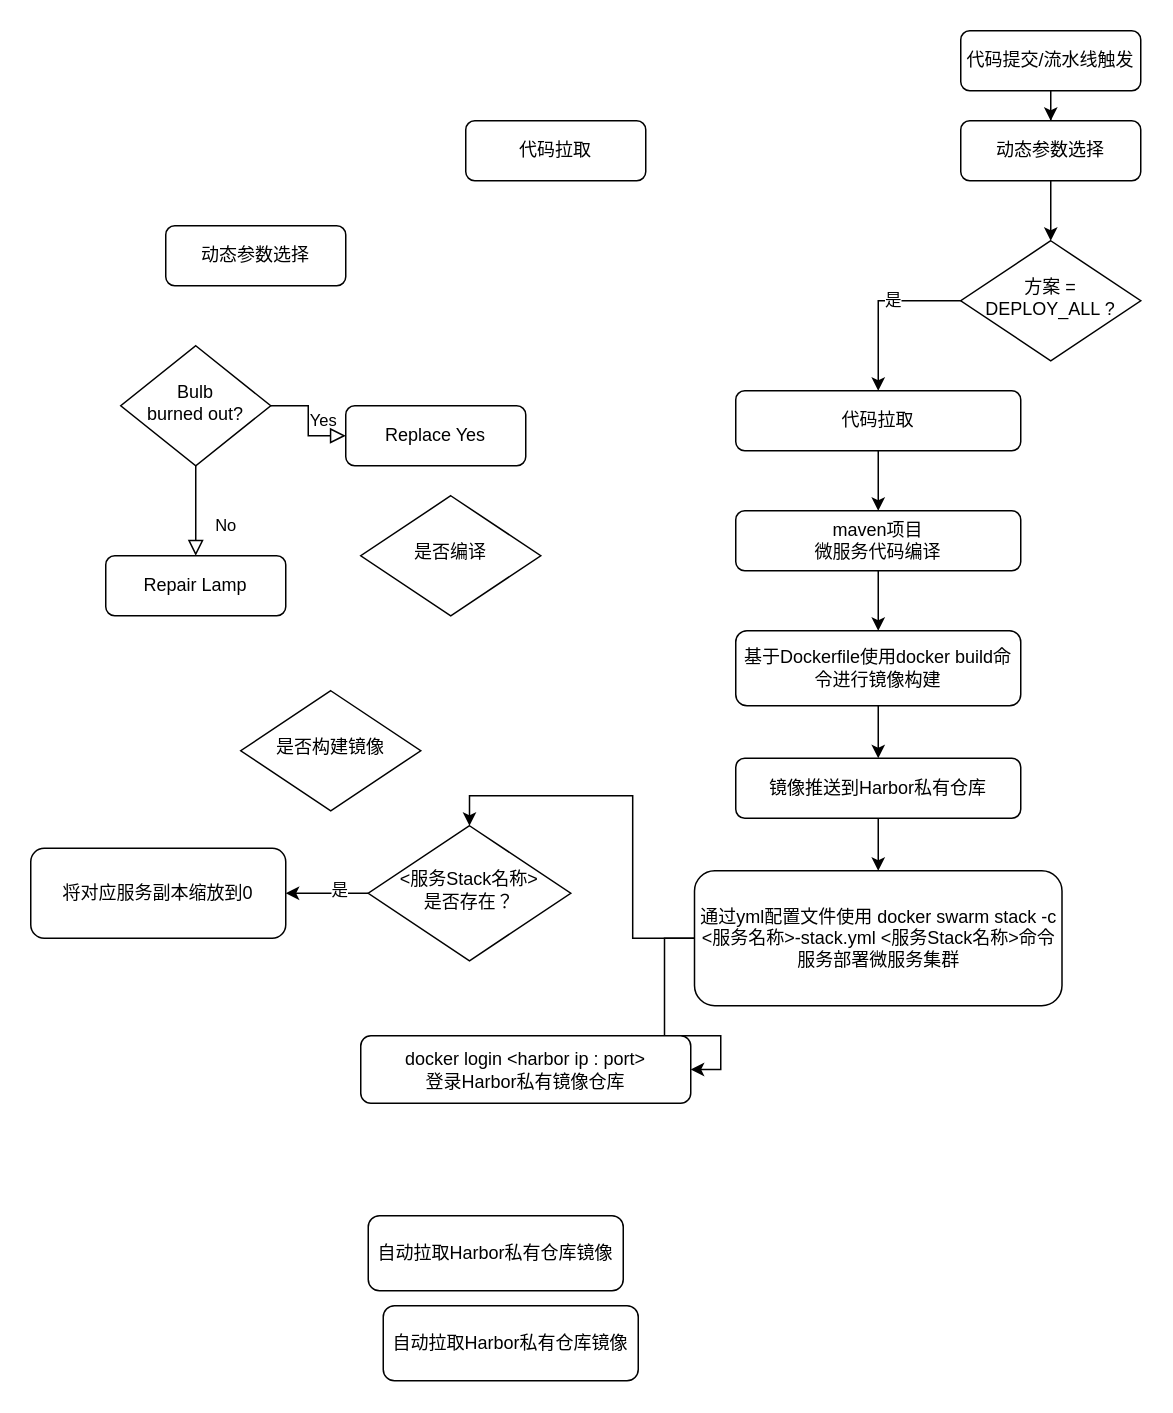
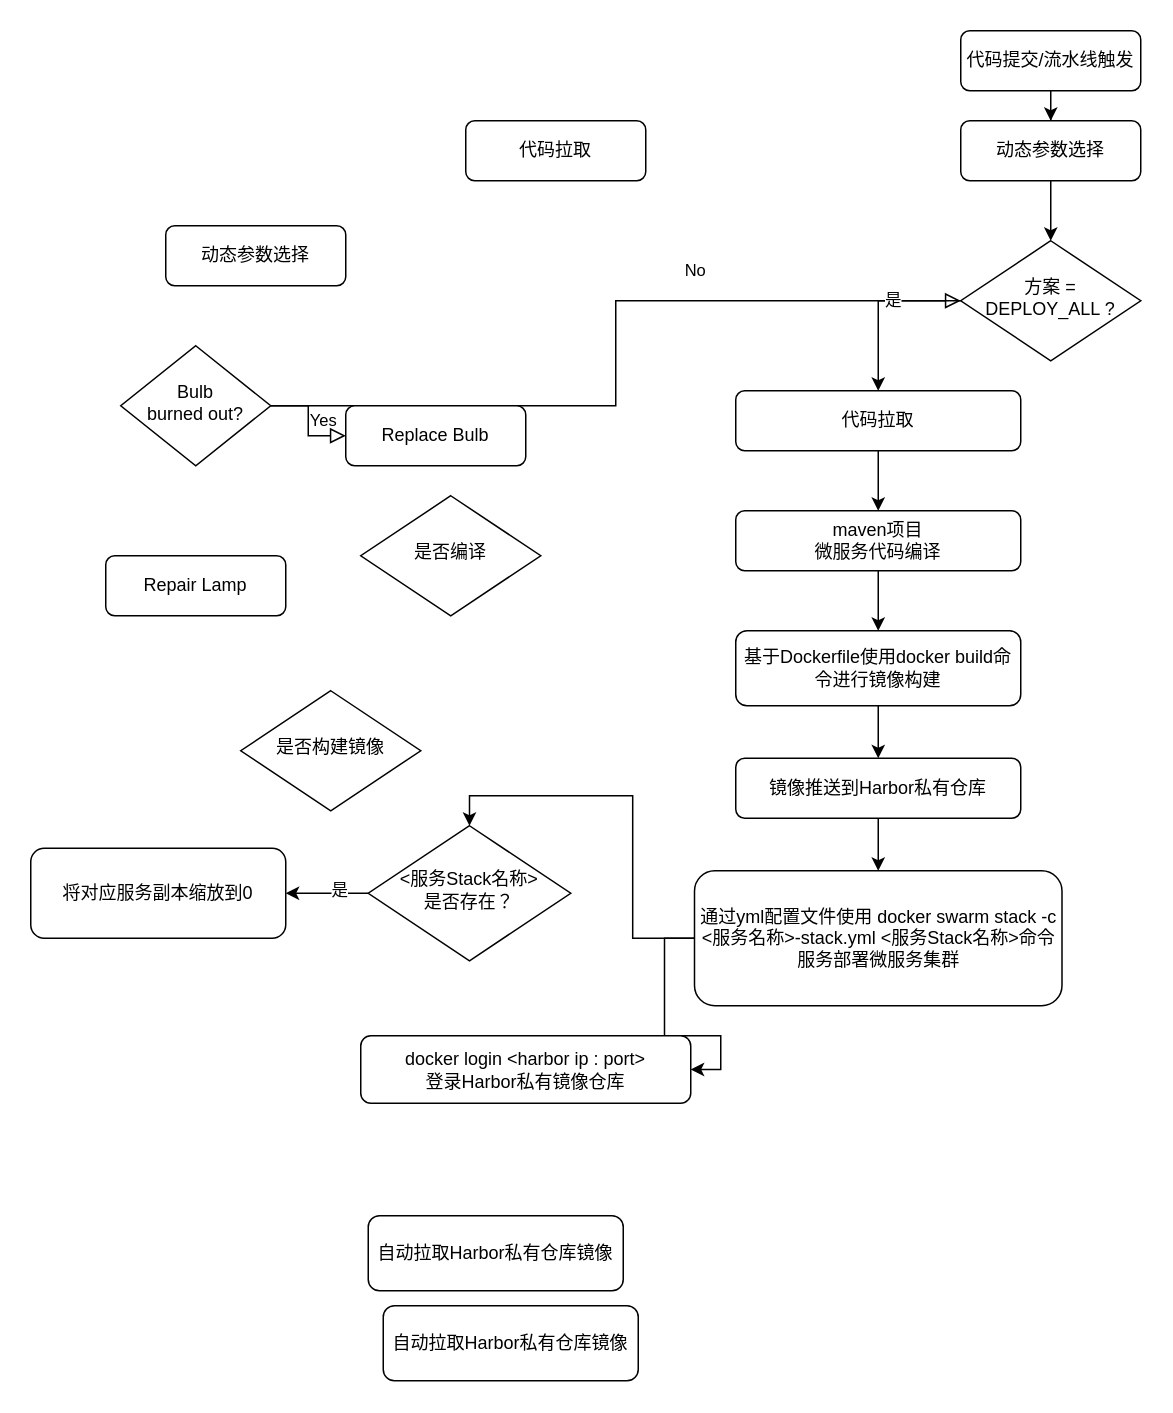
  <mxCell id="0" />
  <mxCell id="1" parent="0" />
  <mxCell id="2" value="代码提交/流水线触发" style="rounded=1;whiteSpace=wrap;html=1;fontSize=12;glass=0;strokeWidth=1;shadow=0;" parent="1" vertex="1"><mxGeometry x="640" y="20" width="120" height="40" as="geometry" /></mxCell>
- <mxCell id="3" value="No" style="rounded=0;html=1;jettySize=auto;orthogonalLoop=1;fontSize=11;endArrow=block;endFill=0;endSize=8;strokeWidth=1;shadow=0;labelBackgroundColor=none;edgeStyle=orthogonalEdgeStyle;" parent="1" source="5" target="6" edge="1"><mxGeometry x="0.333" y="20" relative="1" as="geometry"><mxPoint as="offset" /></mxGeometry></mxCell>
+ <mxCell id="3" value="No" style="rounded=0;html=1;jettySize=auto;orthogonalLoop=1;fontSize=11;endArrow=block;endFill=0;endSize=8;strokeWidth=1;shadow=0;labelBackgroundColor=none;edgeStyle=orthogonalEdgeStyle;" parent="1" source="5" target="16" edge="1"><mxGeometry x="0.333" y="20" relative="1" as="geometry"><mxPoint as="offset" /></mxGeometry></mxCell>
  <mxCell id="4" value="Yes" style="edgeStyle=orthogonalEdgeStyle;rounded=0;html=1;jettySize=auto;orthogonalLoop=1;fontSize=11;endArrow=block;endFill=0;endSize=8;strokeWidth=1;shadow=0;labelBackgroundColor=none;" parent="1" source="5" target="7" edge="1"><mxGeometry y="10" relative="1" as="geometry"><mxPoint as="offset" /></mxGeometry></mxCell>
  <mxCell id="5" value="Bulb&lt;br&gt;burned out?" style="rhombus;whiteSpace=wrap;html=1;shadow=0;fontFamily=Helvetica;fontSize=12;align=center;strokeWidth=1;spacing=6;spacingTop=-4;" parent="1" vertex="1"><mxGeometry x="80" y="230" width="100" height="80" as="geometry" /></mxCell>
  <mxCell id="6" value="Repair Lamp" style="rounded=1;whiteSpace=wrap;html=1;fontSize=12;glass=0;strokeWidth=1;shadow=0;" parent="1" vertex="1"><mxGeometry x="70" y="370" width="120" height="40" as="geometry" /></mxCell>
- <mxCell id="7" value="Replace Yes" style="rounded=1;whiteSpace=wrap;html=1;fontSize=12;glass=0;strokeWidth=1;shadow=0;" parent="1" vertex="1"><mxGeometry x="230" y="270" width="120" height="40" as="geometry" /></mxCell>
+ <mxCell id="7" value="Replace Bulb" style="rounded=1;whiteSpace=wrap;html=1;fontSize=12;glass=0;strokeWidth=1;shadow=0;" parent="1" vertex="1"><mxGeometry x="230" y="270" width="120" height="40" as="geometry" /></mxCell>
  <mxCell id="8" style="edgeStyle=orthogonalEdgeStyle;rounded=0;orthogonalLoop=1;jettySize=auto;html=1;" edge="1" parent="1" source="2" target="12"><mxGeometry relative="1" as="geometry"><mxPoint x="700" y="60" as="sourcePoint" /></mxGeometry></mxCell>
  <mxCell id="9" value="是否编译" style="rhombus;whiteSpace=wrap;html=1;shadow=0;fontFamily=Helvetica;fontSize=12;align=center;strokeWidth=1;spacing=6;spacingTop=-4;" vertex="1" parent="1"><mxGeometry x="240" y="330" width="120" height="80" as="geometry" /></mxCell>
  <mxCell id="10" value="是否构建镜像" style="rhombus;whiteSpace=wrap;html=1;shadow=0;fontFamily=Helvetica;fontSize=12;align=center;strokeWidth=1;spacing=6;spacingTop=-4;" vertex="1" parent="1"><mxGeometry x="160" y="460" width="120" height="80" as="geometry" /></mxCell>
  <mxCell id="11" style="edgeStyle=orthogonalEdgeStyle;rounded=0;orthogonalLoop=1;jettySize=auto;html=1;entryX=0.5;entryY=0;entryDx=0;entryDy=0;" edge="1" parent="1" source="12" target="16"><mxGeometry relative="1" as="geometry" /></mxCell>
  <mxCell id="12" value="动态参数选择" style="rounded=1;whiteSpace=wrap;html=1;fontSize=12;glass=0;strokeWidth=1;shadow=0;" vertex="1" parent="1"><mxGeometry x="640" y="80" width="120" height="40" as="geometry" /></mxCell>
  <mxCell id="13" value="动态参数选择" style="rounded=1;whiteSpace=wrap;html=1;fontSize=12;glass=0;strokeWidth=1;shadow=0;" vertex="1" parent="1"><mxGeometry x="110" y="150" width="120" height="40" as="geometry" /></mxCell>
  <mxCell id="14" style="edgeStyle=orthogonalEdgeStyle;rounded=0;orthogonalLoop=1;jettySize=auto;html=1;entryX=0.5;entryY=0;entryDx=0;entryDy=0;exitX=0;exitY=0.5;exitDx=0;exitDy=0;" edge="1" parent="1" source="16" target="18"><mxGeometry relative="1" as="geometry"><mxPoint x="540" y="280" as="targetPoint" /><Array as="points"><mxPoint x="640" y="200" /><mxPoint x="585" y="200" /></Array></mxGeometry></mxCell>
  <mxCell id="15" value="是" style="edgeLabel;html=1;align=center;verticalAlign=middle;resizable=0;points=[];" vertex="1" connectable="0" parent="14"><mxGeometry x="-0.202" y="-1" relative="1" as="geometry"><mxPoint as="offset" /></mxGeometry></mxCell>
  <mxCell id="16" value="方案 = DEPLOY_ALL ?" style="rhombus;whiteSpace=wrap;html=1;shadow=0;fontFamily=Helvetica;fontSize=12;align=center;strokeWidth=1;spacing=6;spacingTop=-4;" vertex="1" parent="1"><mxGeometry x="640" y="160" width="120" height="80" as="geometry" /></mxCell>
  <mxCell id="17" style="edgeStyle=orthogonalEdgeStyle;rounded=0;orthogonalLoop=1;jettySize=auto;html=1;entryX=0.5;entryY=0;entryDx=0;entryDy=0;" edge="1" parent="1" source="18" target="21"><mxGeometry relative="1" as="geometry" /></mxCell>
  <mxCell id="18" value="代码拉取" style="rounded=1;whiteSpace=wrap;html=1;fontSize=12;glass=0;strokeWidth=1;shadow=0;" vertex="1" parent="1"><mxGeometry x="490" y="260" width="190" height="40" as="geometry" /></mxCell>
  <mxCell id="19" value="代码拉取" style="rounded=1;whiteSpace=wrap;html=1;fontSize=12;glass=0;strokeWidth=1;shadow=0;" vertex="1" parent="1"><mxGeometry x="310" y="80" width="120" height="40" as="geometry" /></mxCell>
  <mxCell id="20" style="edgeStyle=orthogonalEdgeStyle;rounded=0;orthogonalLoop=1;jettySize=auto;html=1;entryX=0.5;entryY=0;entryDx=0;entryDy=0;" edge="1" parent="1" source="21" target="23"><mxGeometry relative="1" as="geometry" /></mxCell>
  <mxCell id="21" value="maven项目&lt;br&gt;微服务代码编译" style="rounded=1;whiteSpace=wrap;html=1;fontSize=12;glass=0;strokeWidth=1;shadow=0;" vertex="1" parent="1"><mxGeometry x="490" y="340" width="190" height="40" as="geometry" /></mxCell>
  <mxCell id="22" style="edgeStyle=orthogonalEdgeStyle;rounded=0;orthogonalLoop=1;jettySize=auto;html=1;entryX=0.5;entryY=0;entryDx=0;entryDy=0;" edge="1" parent="1" source="23" target="25"><mxGeometry relative="1" as="geometry" /></mxCell>
  <mxCell id="23" value="基于Dockerfile使用docker build命令&lt;span style=&quot;background-color: initial;&quot;&gt;进行镜像构建&lt;/span&gt;" style="rounded=1;whiteSpace=wrap;html=1;fontSize=12;glass=0;strokeWidth=1;shadow=0;" vertex="1" parent="1"><mxGeometry x="490" y="420" width="190" height="50" as="geometry" /></mxCell>
  <mxCell id="24" style="edgeStyle=orthogonalEdgeStyle;rounded=0;orthogonalLoop=1;jettySize=auto;html=1;entryX=0.5;entryY=0;entryDx=0;entryDy=0;" edge="1" parent="1" source="25" target="28"><mxGeometry relative="1" as="geometry" /></mxCell>
  <mxCell id="25" value="镜像推送到Harbor私有仓库" style="rounded=1;whiteSpace=wrap;html=1;fontSize=12;glass=0;strokeWidth=1;shadow=0;" vertex="1" parent="1"><mxGeometry x="490" y="505" width="190" height="40" as="geometry" /></mxCell>
  <mxCell id="26" style="edgeStyle=orthogonalEdgeStyle;rounded=0;orthogonalLoop=1;jettySize=auto;html=1;entryX=1;entryY=0.5;entryDx=0;entryDy=0;" edge="1" parent="1" source="28" target="29"><mxGeometry relative="1" as="geometry" /></mxCell>
  <mxCell id="27" style="edgeStyle=orthogonalEdgeStyle;rounded=0;orthogonalLoop=1;jettySize=auto;html=1;entryX=0.5;entryY=0;entryDx=0;entryDy=0;" edge="1" parent="1" source="28" target="34"><mxGeometry relative="1" as="geometry" /></mxCell>
  <mxCell id="28" value="&lt;div style=&quot;&quot;&gt;&lt;span style=&quot;background-color: initial;&quot;&gt;通过yml配置文件使用&amp;nbsp;&lt;/span&gt;&lt;span style=&quot;background-color: initial;&quot;&gt;docker swarm stack -c &amp;lt;服务名称&amp;gt;-stack.yml &amp;lt;服务Stack名称&amp;gt;命令&lt;/span&gt;&lt;span style=&quot;background-color: initial;&quot;&gt;服务部署微服务集群&lt;/span&gt;&lt;/div&gt;" style="rounded=1;whiteSpace=wrap;html=1;fontSize=12;glass=0;strokeWidth=1;shadow=0;align=center;" vertex="1" parent="1"><mxGeometry x="462.5" y="580" width="245" height="90" as="geometry" /></mxCell>
  <mxCell id="29" value="docker login &amp;lt;harbor ip : port&amp;gt;&lt;div&gt;登录Harbor私有镜像仓库&lt;/div&gt;" style="rounded=1;whiteSpace=wrap;html=1;fontSize=12;glass=0;strokeWidth=1;shadow=0;" vertex="1" parent="1"><mxGeometry x="240" y="690" width="220" height="45" as="geometry" /></mxCell>
  <mxCell id="30" value="&lt;div&gt;自动拉取Harbor私有仓库镜像&lt;/div&gt;" style="rounded=1;whiteSpace=wrap;html=1;fontSize=12;glass=0;strokeWidth=1;shadow=0;" vertex="1" parent="1"><mxGeometry x="255" y="870" width="170" height="50" as="geometry" /></mxCell>
  <mxCell id="31" value="&lt;div&gt;自动拉取Harbor私有仓库镜像&lt;/div&gt;" style="rounded=1;whiteSpace=wrap;html=1;fontSize=12;glass=0;strokeWidth=1;shadow=0;" vertex="1" parent="1"><mxGeometry x="245" y="810" width="170" height="50" as="geometry" /></mxCell>
  <mxCell id="32" style="edgeStyle=orthogonalEdgeStyle;rounded=0;orthogonalLoop=1;jettySize=auto;html=1;entryX=1;entryY=0.5;entryDx=0;entryDy=0;" edge="1" parent="1" source="34" target="35"><mxGeometry relative="1" as="geometry" /></mxCell>
  <mxCell id="33" value="是" style="edgeLabel;html=1;align=center;verticalAlign=middle;resizable=0;points=[];" vertex="1" connectable="0" parent="32"><mxGeometry x="-0.276" y="-3" relative="1" as="geometry"><mxPoint as="offset" /></mxGeometry></mxCell>
  <mxCell id="34" value="&amp;lt;服务Stack名称&amp;gt;&lt;div&gt;是否存在？&lt;/div&gt;" style="rhombus;whiteSpace=wrap;html=1;shadow=0;fontFamily=Helvetica;fontSize=12;align=center;strokeWidth=1;spacing=6;spacingTop=-4;" vertex="1" parent="1"><mxGeometry x="245" y="550" width="135" height="90" as="geometry" /></mxCell>
  <mxCell id="35" value="将对应服务副本缩放到0" style="rounded=1;whiteSpace=wrap;html=1;fontSize=12;glass=0;strokeWidth=1;shadow=0;" vertex="1" parent="1"><mxGeometry x="20" y="565" width="170" height="60" as="geometry" /></mxCell>
